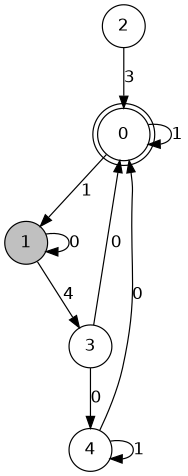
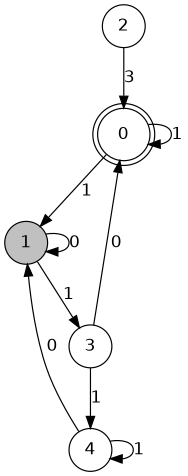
  digraph {
    fontname="DejaVu Sans"
    node [fontname="DejaVu Sans" shape=circle]
    edge [fontname="DejaVu Sans"]
    n1 [label=0 shape=doublecircle]
    n2 [fillcolor=grey label=1 style=filled]
    n3 [label=3]
    n4 [label=4]
    n5 [label=2]
    n1 -> n1 [label=1]
    n1 -> n2 [label=1]
    n2 -> n2 [label=0]
-   n2 -> n3 [label=4]
+   n2 -> n3 [label=1]
    n3 -> n1 [label=0]
-   n3 -> n4 [label=0]
-   n4 -> n1 [label=0]
+   n3 -> n4 [label=1]
+   n4 -> n2 [label=0]
    n4 -> n4 [label=1]
    n5 -> n1 [label=3]
  }
